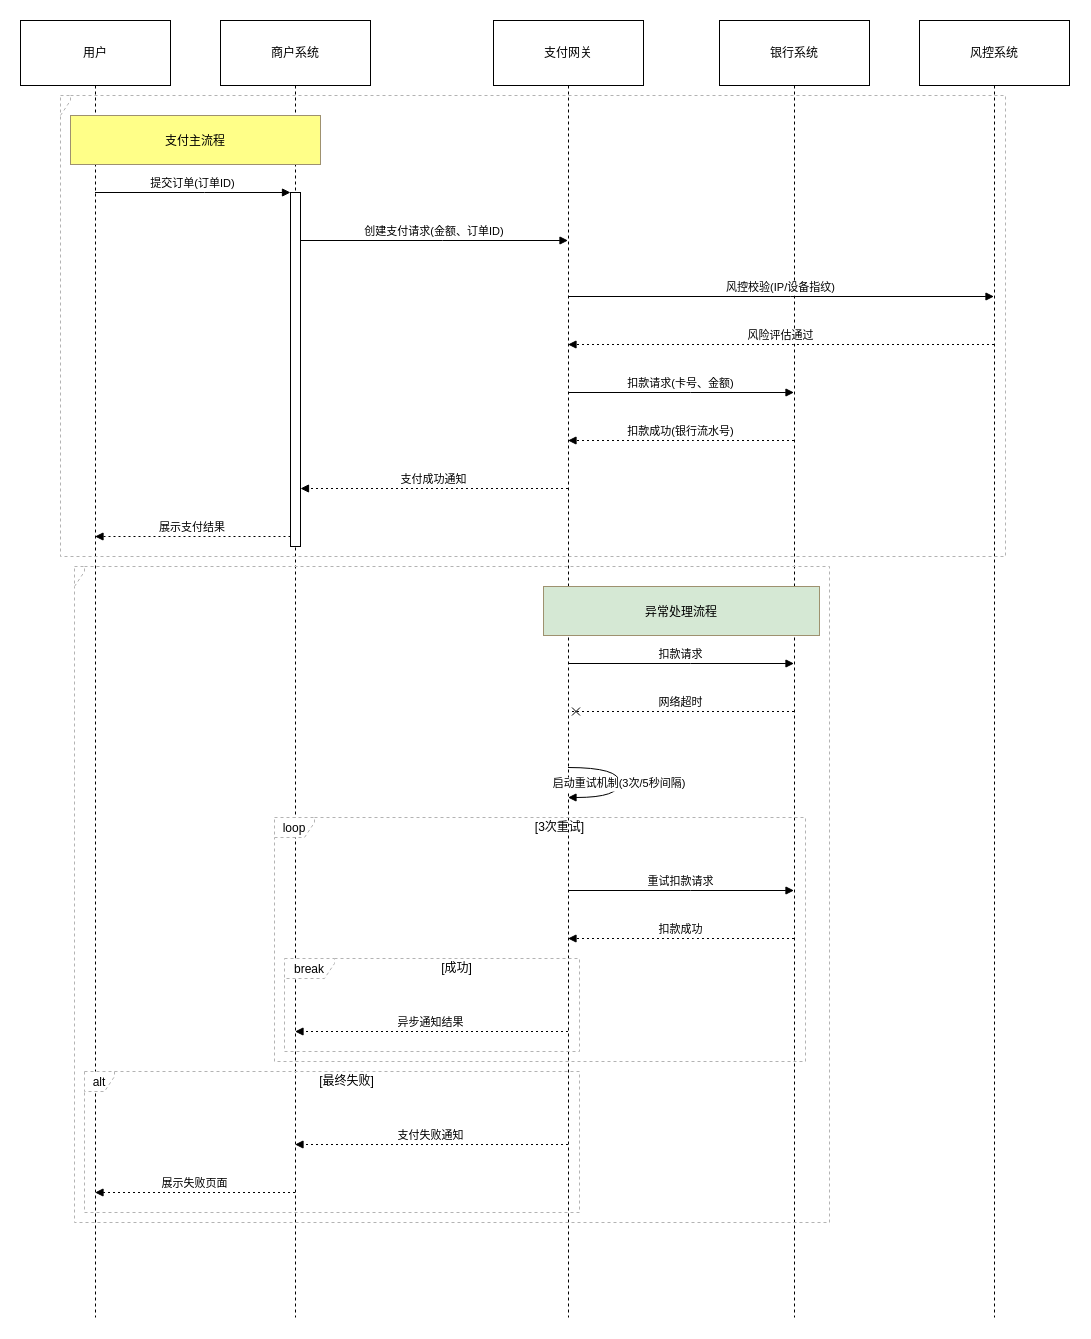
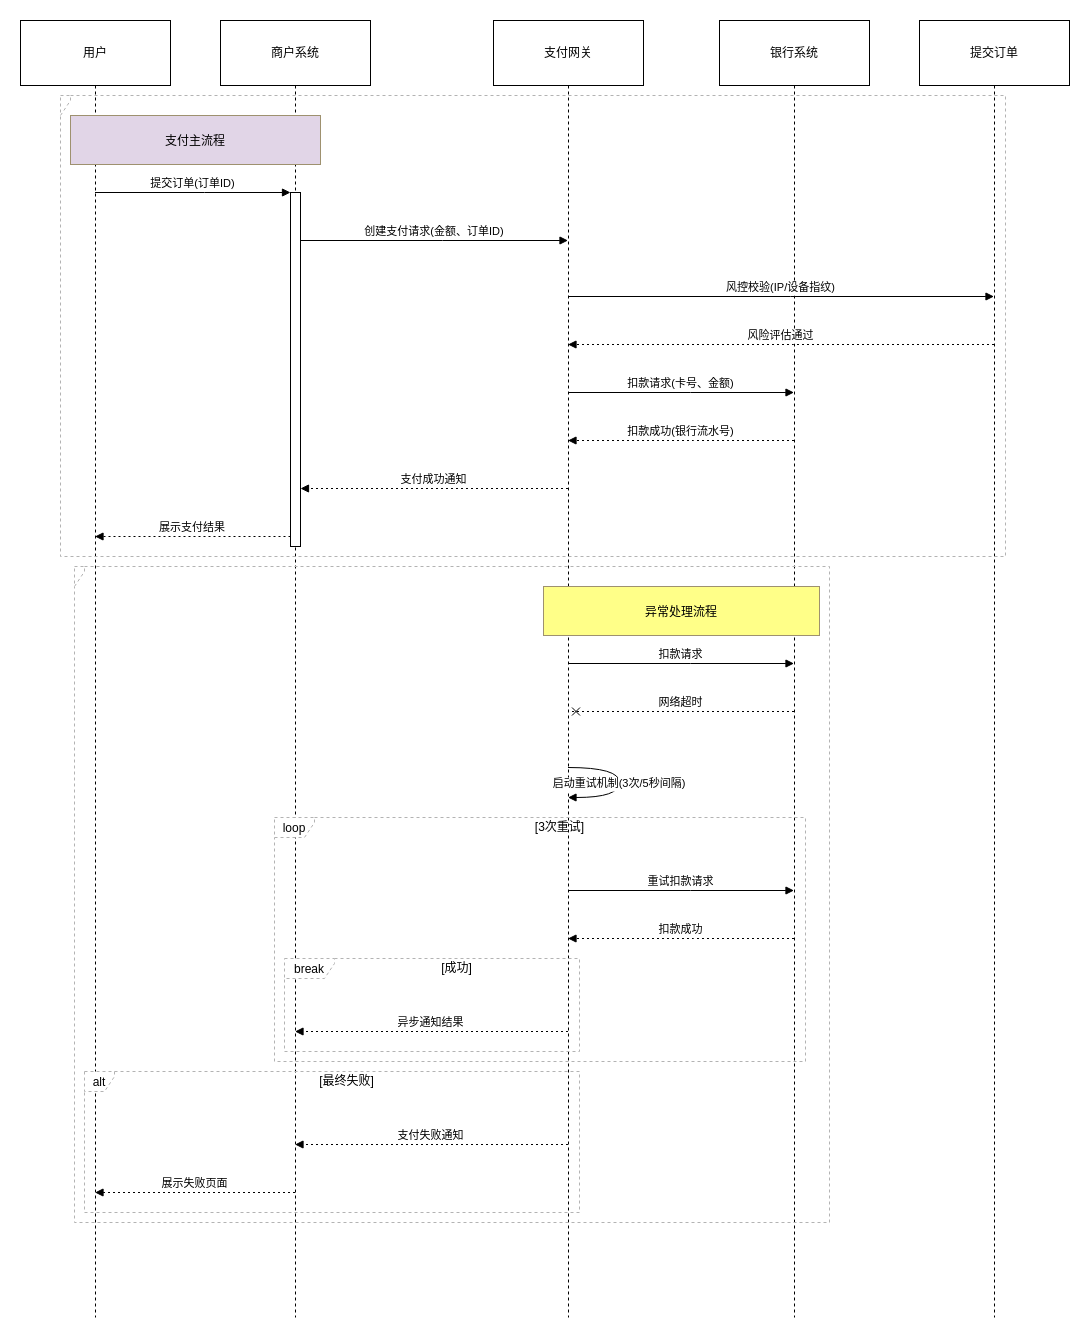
  <mxCell id="0" />
  <mxCell id="1" parent="0" />
  <mxCell id="2" value="用户" style="shape=umlLifeline;perimeter=lifelinePerimeter;whiteSpace=wrap;container=1;dropTarget=0;collapsible=0;recursiveResize=0;outlineConnect=0;portConstraint=eastwest;newEdgeStyle={&quot;edgeStyle&quot;:&quot;elbowEdgeStyle&quot;,&quot;elbow&quot;:&quot;vertical&quot;,&quot;curved&quot;:0,&quot;rounded&quot;:0};size=65;" parent="1" vertex="1"><mxGeometry x="20" y="20" width="150" height="1297" as="geometry" /></mxCell>
  <mxCell id="3" value="商户系统" style="shape=umlLifeline;perimeter=lifelinePerimeter;whiteSpace=wrap;container=1;dropTarget=0;collapsible=0;recursiveResize=0;outlineConnect=0;portConstraint=eastwest;newEdgeStyle={&quot;edgeStyle&quot;:&quot;elbowEdgeStyle&quot;,&quot;elbow&quot;:&quot;vertical&quot;,&quot;curved&quot;:0,&quot;rounded&quot;:0};size=65;" parent="1" vertex="1"><mxGeometry x="220" y="20" width="150" height="1297" as="geometry" /></mxCell>
  <mxCell id="4" value="" style="points=[];perimeter=orthogonalPerimeter;outlineConnect=0;targetShapes=umlLifeline;portConstraint=eastwest;newEdgeStyle={&quot;edgeStyle&quot;:&quot;elbowEdgeStyle&quot;,&quot;elbow&quot;:&quot;vertical&quot;,&quot;curved&quot;:0,&quot;rounded&quot;:0}" parent="3" vertex="1"><mxGeometry x="70" y="172" width="10" height="354" as="geometry" /></mxCell>
  <mxCell id="5" value="支付网关" style="shape=umlLifeline;perimeter=lifelinePerimeter;whiteSpace=wrap;container=1;dropTarget=0;collapsible=0;recursiveResize=0;outlineConnect=0;portConstraint=eastwest;newEdgeStyle={&quot;edgeStyle&quot;:&quot;elbowEdgeStyle&quot;,&quot;elbow&quot;:&quot;vertical&quot;,&quot;curved&quot;:0,&quot;rounded&quot;:0};size=65;" parent="1" vertex="1"><mxGeometry x="493" y="20" width="150" height="1297" as="geometry" /></mxCell>
  <mxCell id="6" value="银行系统" style="shape=umlLifeline;perimeter=lifelinePerimeter;whiteSpace=wrap;container=1;dropTarget=0;collapsible=0;recursiveResize=0;outlineConnect=0;portConstraint=eastwest;newEdgeStyle={&quot;edgeStyle&quot;:&quot;elbowEdgeStyle&quot;,&quot;elbow&quot;:&quot;vertical&quot;,&quot;curved&quot;:0,&quot;rounded&quot;:0};size=65;" parent="1" vertex="1"><mxGeometry x="719" y="20" width="150" height="1297" as="geometry" /></mxCell>
- <mxCell id="7" value="风控系统" style="shape=umlLifeline;perimeter=lifelinePerimeter;whiteSpace=wrap;container=1;dropTarget=0;collapsible=0;recursiveResize=0;outlineConnect=0;portConstraint=eastwest;newEdgeStyle={&quot;edgeStyle&quot;:&quot;elbowEdgeStyle&quot;,&quot;elbow&quot;:&quot;vertical&quot;,&quot;curved&quot;:0,&quot;rounded&quot;:0};size=65;" parent="1" vertex="1"><mxGeometry x="919" y="20" width="150" height="1297" as="geometry" /></mxCell>
+ <mxCell id="7" value="提交订单" style="shape=umlLifeline;perimeter=lifelinePerimeter;whiteSpace=wrap;container=1;dropTarget=0;collapsible=0;recursiveResize=0;outlineConnect=0;portConstraint=eastwest;newEdgeStyle={&quot;edgeStyle&quot;:&quot;elbowEdgeStyle&quot;,&quot;elbow&quot;:&quot;vertical&quot;,&quot;curved&quot;:0,&quot;rounded&quot;:0};size=65;" parent="1" vertex="1"><mxGeometry x="919" y="20" width="150" height="1297" as="geometry" /></mxCell>
  <mxCell id="8" value="" style="shape=umlFrame;dashed=1;pointerEvents=0;dropTarget=0;strokeColor=#B3B3B3;height=20;width=0" parent="1" vertex="1"><mxGeometry x="60" y="95" width="945" height="461" as="geometry" /></mxCell>
  <mxCell id="9" value="" style="text;strokeColor=none;fillColor=none;align=center;verticalAlign=middle;whiteSpace=wrap;" parent="8" vertex="1"><mxGeometry width="945" height="20" as="geometry" /></mxCell>
  <mxCell id="10" value="break" style="shape=umlFrame;dashed=1;pointerEvents=0;dropTarget=0;strokeColor=#B3B3B3;height=20;width=50" parent="1" vertex="1"><mxGeometry x="284" y="958" width="295" height="93" as="geometry" /></mxCell>
  <mxCell id="11" value="[成功]" style="text;strokeColor=none;fillColor=none;align=center;verticalAlign=middle;whiteSpace=wrap;" parent="10" vertex="1"><mxGeometry x="50" width="245" height="20" as="geometry" /></mxCell>
  <mxCell id="12" value="loop" style="shape=umlFrame;dashed=1;pointerEvents=0;dropTarget=0;strokeColor=#B3B3B3;height=20;width=40" parent="1" vertex="1"><mxGeometry x="274" y="817" width="531" height="244" as="geometry" /></mxCell>
  <mxCell id="13" value="[3次重试]" style="text;strokeColor=none;fillColor=none;align=center;verticalAlign=middle;whiteSpace=wrap;" parent="12" vertex="1"><mxGeometry x="40" width="491" height="20" as="geometry" /></mxCell>
  <mxCell id="14" value="alt" style="shape=umlFrame;dashed=1;pointerEvents=0;dropTarget=0;strokeColor=#B3B3B3;height=20;width=30" parent="1" vertex="1"><mxGeometry x="84" y="1071" width="495" height="141" as="geometry" /></mxCell>
  <mxCell id="15" value="[最终失败]" style="text;strokeColor=none;fillColor=none;align=center;verticalAlign=middle;whiteSpace=wrap;" parent="14" vertex="1"><mxGeometry x="30" width="465" height="20" as="geometry" /></mxCell>
  <mxCell id="16" value="" style="shape=umlFrame;dashed=1;pointerEvents=0;dropTarget=0;strokeColor=#B3B3B3;height=20;width=0" parent="1" vertex="1"><mxGeometry x="74" y="566" width="755" height="656" as="geometry" /></mxCell>
  <mxCell id="17" value="" style="text;strokeColor=none;fillColor=none;align=center;verticalAlign=middle;whiteSpace=wrap;" parent="16" vertex="1"><mxGeometry width="755" height="20" as="geometry" /></mxCell>
  <mxCell id="18" value="提交订单(订单ID)" style="verticalAlign=bottom;edgeStyle=elbowEdgeStyle;elbow=vertical;curved=0;rounded=0;endArrow=block;" parent="1" source="2" target="4" edge="1"><mxGeometry relative="1" as="geometry"><Array as="points"><mxPoint x="204" y="192" /></Array></mxGeometry></mxCell>
  <mxCell id="19" value="创建支付请求(金额、订单ID)" style="verticalAlign=bottom;edgeStyle=elbowEdgeStyle;elbow=vertical;curved=0;rounded=0;endArrow=block;" parent="1" source="4" target="5" edge="1"><mxGeometry relative="1" as="geometry"><Array as="points"><mxPoint x="442" y="240" /></Array></mxGeometry></mxCell>
  <mxCell id="20" value="风控校验(IP/设备指纹)" style="verticalAlign=bottom;edgeStyle=elbowEdgeStyle;elbow=vertical;curved=0;rounded=0;endArrow=block;" parent="1" source="5" target="7" edge="1"><mxGeometry relative="1" as="geometry"><Array as="points"><mxPoint x="790" y="296" /></Array></mxGeometry></mxCell>
  <mxCell id="21" value="风险评估通过" style="verticalAlign=bottom;edgeStyle=elbowEdgeStyle;elbow=vertical;curved=0;rounded=0;dashed=1;dashPattern=2 3;endArrow=block;" parent="1" source="7" target="5" edge="1"><mxGeometry relative="1" as="geometry"><Array as="points"><mxPoint x="793" y="344" /></Array></mxGeometry></mxCell>
  <mxCell id="22" value="扣款请求(卡号、金额)" style="verticalAlign=bottom;edgeStyle=elbowEdgeStyle;elbow=vertical;curved=0;rounded=0;endArrow=block;" parent="1" source="5" target="6" edge="1"><mxGeometry relative="1" as="geometry"><Array as="points"><mxPoint x="690" y="392" /></Array></mxGeometry></mxCell>
  <mxCell id="23" value="扣款成功(银行流水号)" style="verticalAlign=bottom;edgeStyle=elbowEdgeStyle;elbow=vertical;curved=0;rounded=0;dashed=1;dashPattern=2 3;endArrow=block;" parent="1" source="6" target="5" edge="1"><mxGeometry relative="1" as="geometry"><Array as="points"><mxPoint x="693" y="440" /></Array></mxGeometry></mxCell>
  <mxCell id="24" value="支付成功通知" style="verticalAlign=bottom;edgeStyle=elbowEdgeStyle;elbow=vertical;curved=0;rounded=0;dashed=1;dashPattern=2 3;endArrow=block;" parent="1" source="5" target="4" edge="1"><mxGeometry relative="1" as="geometry"><Array as="points"><mxPoint x="445" y="488" /></Array></mxGeometry></mxCell>
  <mxCell id="25" value="展示支付结果" style="verticalAlign=bottom;edgeStyle=elbowEdgeStyle;elbow=vertical;curved=0;rounded=0;dashed=1;dashPattern=2 3;endArrow=block;" parent="1" source="4" target="2" edge="1"><mxGeometry relative="1" as="geometry"><Array as="points"><mxPoint x="205" y="536" /></Array></mxGeometry></mxCell>
  <mxCell id="26" value="扣款请求" style="verticalAlign=bottom;edgeStyle=elbowEdgeStyle;elbow=vertical;curved=0;rounded=0;endArrow=block;" parent="1" source="5" target="6" edge="1"><mxGeometry relative="1" as="geometry"><Array as="points"><mxPoint x="690" y="663" /></Array></mxGeometry></mxCell>
  <mxCell id="27" value="网络超时" style="verticalAlign=bottom;edgeStyle=elbowEdgeStyle;elbow=vertical;curved=0;rounded=0;endArrow=cross;dashed=1;dashPattern=2 3;" parent="1" source="6" target="5" edge="1"><mxGeometry relative="1" as="geometry"><Array as="points"><mxPoint x="693" y="711" /></Array></mxGeometry></mxCell>
  <mxCell id="28" value="启动重试机制(3次/5秒间隔)" style="curved=1;endArrow=block;rounded=0;" parent="1" source="5" target="5" edge="1"><mxGeometry relative="1" as="geometry"><Array as="points"><mxPoint x="619" y="767" /><mxPoint x="619" y="797" /></Array></mxGeometry></mxCell>
  <mxCell id="29" value="重试扣款请求" style="verticalAlign=bottom;edgeStyle=elbowEdgeStyle;elbow=vertical;curved=0;rounded=0;endArrow=block;" parent="1" source="5" target="6" edge="1"><mxGeometry relative="1" as="geometry"><Array as="points"><mxPoint x="690" y="890" /></Array></mxGeometry></mxCell>
  <mxCell id="30" value="扣款成功" style="verticalAlign=bottom;edgeStyle=elbowEdgeStyle;elbow=vertical;curved=0;rounded=0;dashed=1;dashPattern=2 3;endArrow=block;" parent="1" source="6" target="5" edge="1"><mxGeometry relative="1" as="geometry"><Array as="points"><mxPoint x="693" y="938" /></Array></mxGeometry></mxCell>
  <mxCell id="31" value="异步通知结果" style="verticalAlign=bottom;edgeStyle=elbowEdgeStyle;elbow=horizontal;curved=0;rounded=0;dashed=1;dashPattern=2 3;endArrow=block;" parent="1" source="5" target="3" edge="1"><mxGeometry relative="1" as="geometry"><Array as="points"><mxPoint x="443" y="1031" /></Array></mxGeometry></mxCell>
  <mxCell id="32" value="支付失败通知" style="verticalAlign=bottom;edgeStyle=elbowEdgeStyle;elbow=vertical;curved=0;rounded=0;dashed=1;dashPattern=2 3;endArrow=block;" parent="1" source="5" target="3" edge="1"><mxGeometry relative="1" as="geometry"><Array as="points"><mxPoint x="443" y="1144" /></Array></mxGeometry></mxCell>
  <mxCell id="33" value="展示失败页面" style="verticalAlign=bottom;edgeStyle=elbowEdgeStyle;elbow=vertical;curved=0;rounded=0;dashed=1;dashPattern=2 3;endArrow=block;" parent="1" source="3" target="2" edge="1"><mxGeometry relative="1" as="geometry"><Array as="points"><mxPoint x="207" y="1192" /></Array></mxGeometry></mxCell>
- <mxCell id="34" value="支付主流程" style="fillColor=#ffff88;strokeColor=#9E916F;" parent="1" vertex="1"><mxGeometry x="70" y="115" width="250" height="49" as="geometry" /></mxCell>
- <mxCell id="35" value="异常处理流程" style="fillColor=#d5e8d4;strokeColor=#9E916F;" parent="1" vertex="1"><mxGeometry x="543" y="586" width="276" height="49" as="geometry" /></mxCell>
+ <mxCell id="34" value="支付主流程" style="fillColor=#e1d5e7;strokeColor=#9E916F;" parent="1" vertex="1"><mxGeometry x="70" y="115" width="250" height="49" as="geometry" /></mxCell>
+ <mxCell id="35" value="异常处理流程" style="fillColor=#ffff88;strokeColor=#9E916F;" parent="1" vertex="1"><mxGeometry x="543" y="586" width="276" height="49" as="geometry" /></mxCell>
